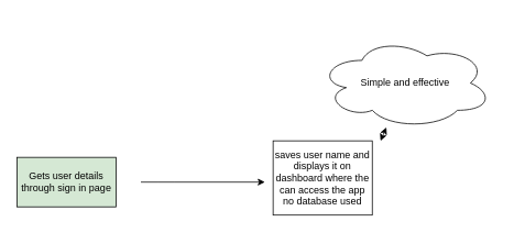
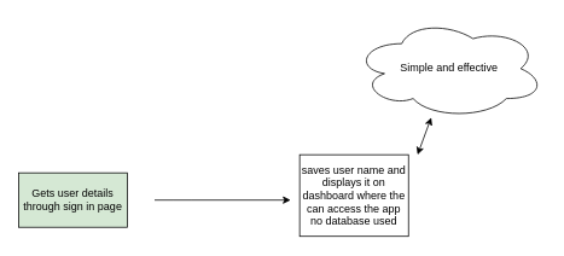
  <mxCell id="0" />
  <mxCell id="1" parent="0" />
  <mxCell id="2" value="Gets user details through sign in page" style="rounded=0;whiteSpace=wrap;html=1;fillColor=#d5e8d4;" vertex="1" parent="1"><mxGeometry x="20" y="190" width="120" height="60" as="geometry" /></mxCell>
  <mxCell id="3" value="" style="endArrow=classic;html=1;" edge="1" parent="1"><mxGeometry width="50" height="50" relative="1" as="geometry"><mxPoint x="170" y="220" as="sourcePoint" /><mxPoint x="320" y="220" as="targetPoint" /><Array as="points"><mxPoint x="200" y="220" /></Array></mxGeometry></mxCell>
  <mxCell id="4" value="saves user name and displays it on dashboard where the can access the app no database used" style="rounded=0;whiteSpace=wrap;html=1;" vertex="1" parent="1"><mxGeometry x="330" y="170" width="120" height="90" as="geometry" /></mxCell>
- <mxCell id="5" value="Simple and effective" style="ellipse;shape=cloud;whiteSpace=wrap;html=1;" vertex="1" parent="1"><mxGeometry x="385" y="45" width="210" height="110" as="geometry" /></mxCell>
+ <mxCell id="5" value="Simple and effective" style="ellipse;shape=cloud;whiteSpace=wrap;html=1;" vertex="1" parent="1"><mxGeometry x="390" y="20" width="210" height="110" as="geometry" /></mxCell>
  <mxCell id="6" value="" style="endArrow=classic;startArrow=classic;html=1;" edge="1" parent="1" target="5"><mxGeometry width="50" height="50" relative="1" as="geometry"><mxPoint x="460" y="170" as="sourcePoint" /><mxPoint x="535" y="160" as="targetPoint" /><Array as="points" /></mxGeometry></mxCell>
